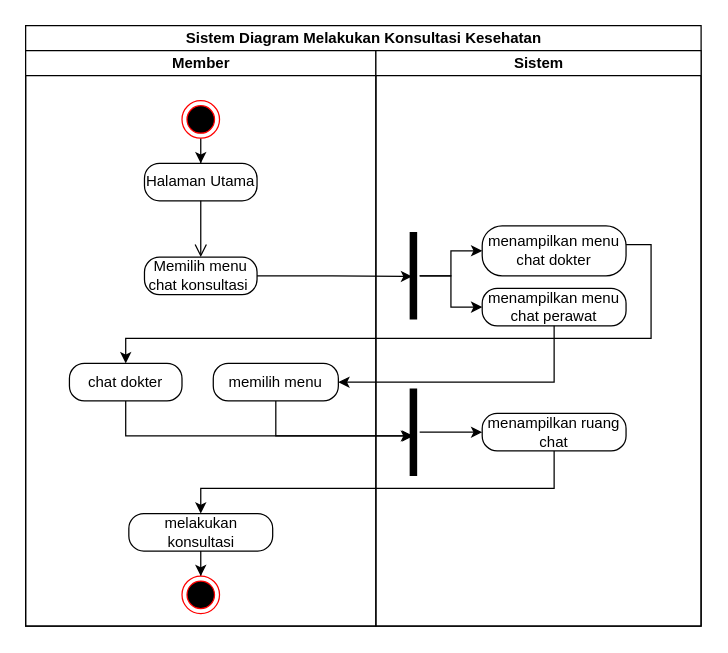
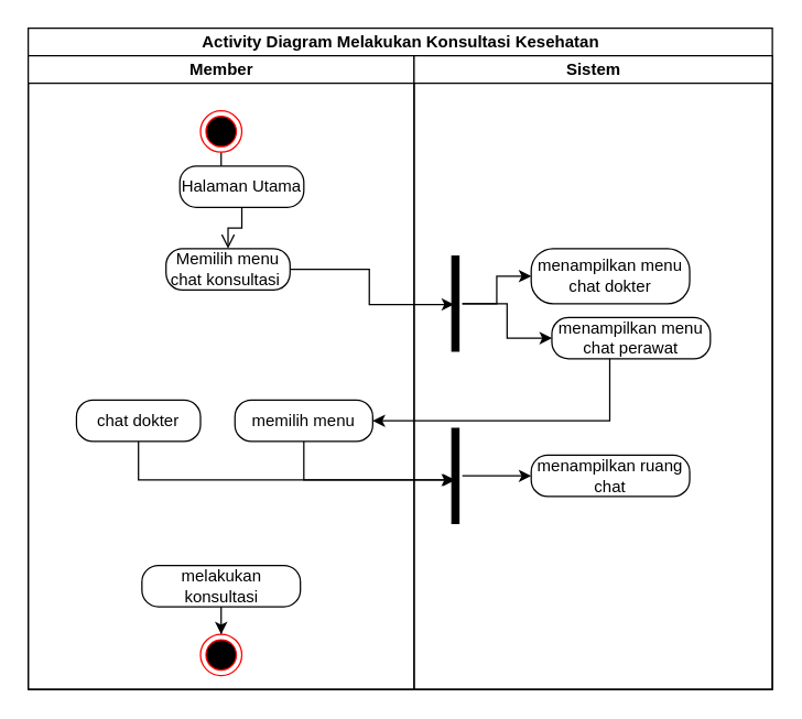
  <mxCell id="0" />
  <mxCell id="1" parent="0" />
- <mxCell id="2" value="Sistem Diagram Melakukan Konsultasi Kesehatan" style="swimlane;childLayout=stackLayout;resizeParent=1;resizeParentMax=0;startSize=20;html=1;" vertex="1" parent="1"><mxGeometry x="20" y="20" width="540" height="480" as="geometry" /></mxCell>
+ <mxCell id="2" value="Activity Diagram Melakukan Konsultasi Kesehatan" style="swimlane;childLayout=stackLayout;resizeParent=1;resizeParentMax=0;startSize=20;html=1;" vertex="1" parent="1"><mxGeometry x="20" y="20" width="540" height="480" as="geometry" /></mxCell>
  <mxCell id="3" value="Member" style="swimlane;startSize=20;html=1;" vertex="1" parent="2"><mxGeometry y="20" width="280" height="460" as="geometry" /></mxCell>
  <mxCell id="4" value="" style="edgeStyle=orthogonalEdgeStyle;rounded=0;orthogonalLoop=1;jettySize=auto;html=1;" edge="1" parent="3" source="5" target="6"><mxGeometry relative="1" as="geometry" /></mxCell>
  <mxCell id="5" value="" style="ellipse;html=1;shape=endState;fillColor=#000000;strokeColor=#ff0000;" vertex="1" parent="3"><mxGeometry x="125.0" y="40" width="30" height="30" as="geometry" /></mxCell>
- <mxCell id="6" value="Halaman Utama" style="rounded=1;whiteSpace=wrap;html=1;arcSize=40;fontColor=#000000;fillColor=default;strokeColor=default;" vertex="1" parent="3"><mxGeometry x="95.0" y="90" width="90" height="30" as="geometry" /></mxCell>
+ <mxCell id="6" value="Halaman Utama" style="rounded=1;whiteSpace=wrap;html=1;arcSize=40;fontColor=#000000;fillColor=default;strokeColor=default;" vertex="1" parent="3"><mxGeometry x="110" y="80" width="90" height="30" as="geometry" /></mxCell>
  <mxCell id="7" value="" style="edgeStyle=orthogonalEdgeStyle;html=1;verticalAlign=bottom;endArrow=open;endSize=8;strokeColor=default;rounded=0;entryX=0.5;entryY=0;entryDx=0;entryDy=0;" edge="1" source="6" parent="3" target="8"><mxGeometry relative="1" as="geometry"><mxPoint x="140.0" y="160" as="targetPoint" /></mxGeometry></mxCell>
- <mxCell id="8" value="Memilih menu chat konsultasi&amp;nbsp;" style="rounded=1;whiteSpace=wrap;html=1;arcSize=40;fontColor=#000000;fillColor=default;strokeColor=default;" vertex="1" parent="3"><mxGeometry x="95.0" y="165" width="90" height="30" as="geometry" /></mxCell>
+ <mxCell id="8" value="Memilih menu chat konsultasi&amp;nbsp;" style="rounded=1;whiteSpace=wrap;html=1;arcSize=40;fontColor=#000000;fillColor=default;strokeColor=default;" vertex="1" parent="3"><mxGeometry x="100" y="140" width="90" height="30" as="geometry" /></mxCell>
  <mxCell id="9" value="chat dokter" style="rounded=1;whiteSpace=wrap;html=1;arcSize=40;fontColor=#000000;fillColor=default;strokeColor=default;" vertex="1" parent="3"><mxGeometry x="35.0" y="250" width="90" height="30" as="geometry" /></mxCell>
  <mxCell id="10" value="memilih menu" style="rounded=1;whiteSpace=wrap;html=1;arcSize=40;fontColor=#000000;fillColor=default;strokeColor=default;" vertex="1" parent="3"><mxGeometry x="150" y="250" width="100" height="30" as="geometry" /></mxCell>
  <mxCell id="11" value="" style="edgeStyle=orthogonalEdgeStyle;rounded=0;orthogonalLoop=1;jettySize=auto;html=1;strokeColor=default;" edge="1" parent="3" source="12" target="13"><mxGeometry relative="1" as="geometry" /></mxCell>
  <mxCell id="12" value="melakukan konsultasi" style="rounded=1;whiteSpace=wrap;html=1;arcSize=40;fontColor=#000000;fillColor=default;strokeColor=default;" vertex="1" parent="3"><mxGeometry x="82.5" y="370" width="115" height="30" as="geometry" /></mxCell>
  <mxCell id="13" value="" style="ellipse;html=1;shape=endState;fillColor=#000000;strokeColor=#ff0000;" vertex="1" parent="3"><mxGeometry x="125.0" y="420" width="30" height="30" as="geometry" /></mxCell>
  <mxCell id="14" value="Sistem" style="swimlane;startSize=20;html=1;" vertex="1" parent="2"><mxGeometry x="280" y="20" width="260" height="460" as="geometry" /></mxCell>
  <mxCell id="15" value="menampilkan menu chat dokter" style="rounded=1;whiteSpace=wrap;html=1;arcSize=40;fontColor=#000000;fillColor=default;strokeColor=default;" vertex="1" parent="14"><mxGeometry x="85" y="140" width="115" height="40" as="geometry" /></mxCell>
- <mxCell id="16" value="menampilkan menu chat perawat" style="rounded=1;whiteSpace=wrap;html=1;arcSize=40;fontColor=#000000;fillColor=default;strokeColor=default;" vertex="1" parent="14"><mxGeometry x="85" y="190" width="115" height="30" as="geometry" /></mxCell>
+ <mxCell id="16" value="menampilkan menu chat perawat" style="rounded=1;whiteSpace=wrap;html=1;arcSize=40;fontColor=#000000;fillColor=default;strokeColor=default;" vertex="1" parent="14"><mxGeometry x="100" y="190" width="115" height="30" as="geometry" /></mxCell>
  <mxCell id="17" style="edgeStyle=orthogonalEdgeStyle;rounded=0;orthogonalLoop=1;jettySize=auto;html=1;entryX=0;entryY=0.5;entryDx=0;entryDy=0;strokeColor=default;" edge="1" parent="14" source="19" target="15"><mxGeometry relative="1" as="geometry" /></mxCell>
  <mxCell id="18" style="edgeStyle=orthogonalEdgeStyle;rounded=0;orthogonalLoop=1;jettySize=auto;html=1;entryX=0;entryY=0.5;entryDx=0;entryDy=0;strokeColor=default;" edge="1" parent="14" source="19" target="16"><mxGeometry relative="1" as="geometry" /></mxCell>
  <mxCell id="19" value="" style="shape=line;html=1;strokeWidth=6;strokeColor=default;fillColor=default;rotation=-90;" vertex="1" parent="14"><mxGeometry x="-5" y="175" width="70" height="10" as="geometry" /></mxCell>
  <mxCell id="20" value="menampilkan ruang chat" style="rounded=1;whiteSpace=wrap;html=1;arcSize=40;fontColor=#000000;fillColor=default;strokeColor=default;" vertex="1" parent="14"><mxGeometry x="85" y="290" width="115" height="30" as="geometry" /></mxCell>
  <mxCell id="21" style="edgeStyle=orthogonalEdgeStyle;rounded=0;orthogonalLoop=1;jettySize=auto;html=1;entryX=0;entryY=0.5;entryDx=0;entryDy=0;strokeColor=default;" edge="1" parent="14" source="22" target="20"><mxGeometry relative="1" as="geometry" /></mxCell>
  <mxCell id="22" value="" style="shape=line;html=1;strokeWidth=6;strokeColor=default;fillColor=default;rotation=-90;" vertex="1" parent="14"><mxGeometry x="-5" y="300" width="70" height="10" as="geometry" /></mxCell>
  <mxCell id="23" style="edgeStyle=orthogonalEdgeStyle;rounded=0;orthogonalLoop=1;jettySize=auto;html=1;entryX=0.492;entryY=0.394;entryDx=0;entryDy=0;entryPerimeter=0;strokeColor=default;" edge="1" parent="2" source="8" target="19"><mxGeometry relative="1" as="geometry" /></mxCell>
- <mxCell id="24" style="edgeStyle=orthogonalEdgeStyle;rounded=0;orthogonalLoop=1;jettySize=auto;html=1;entryX=0.5;entryY=0;entryDx=0;entryDy=0;strokeColor=default;" edge="1" parent="2" source="15" target="9"><mxGeometry relative="1" as="geometry"><Array as="points"><mxPoint x="500" y="175" /><mxPoint x="500" y="250" /><mxPoint x="80" y="250" /></Array></mxGeometry></mxCell>
  <mxCell id="25" style="edgeStyle=orthogonalEdgeStyle;rounded=0;orthogonalLoop=1;jettySize=auto;html=1;entryX=1;entryY=0.5;entryDx=0;entryDy=0;strokeColor=default;" edge="1" parent="2" source="16" target="10"><mxGeometry relative="1" as="geometry"><Array as="points"><mxPoint x="422" y="285" /></Array></mxGeometry></mxCell>
  <mxCell id="26" style="edgeStyle=orthogonalEdgeStyle;rounded=0;orthogonalLoop=1;jettySize=auto;html=1;strokeColor=default;" edge="1" parent="2" source="9"><mxGeometry relative="1" as="geometry"><mxPoint x="310.0" y="328" as="targetPoint" /><Array as="points"><mxPoint x="80" y="328" /></Array></mxGeometry></mxCell>
  <mxCell id="27" style="edgeStyle=orthogonalEdgeStyle;rounded=0;orthogonalLoop=1;jettySize=auto;html=1;entryX=0.457;entryY=0.39;entryDx=0;entryDy=0;entryPerimeter=0;strokeColor=default;" edge="1" parent="2" source="10" target="22"><mxGeometry relative="1" as="geometry"><Array as="points"><mxPoint x="200" y="328" /></Array></mxGeometry></mxCell>
- <mxCell id="28" style="edgeStyle=orthogonalEdgeStyle;rounded=0;orthogonalLoop=1;jettySize=auto;html=1;entryX=0.5;entryY=0;entryDx=0;entryDy=0;strokeColor=default;" edge="1" parent="2" source="20" target="12"><mxGeometry relative="1" as="geometry"><Array as="points"><mxPoint x="422" y="370" /><mxPoint x="140" y="370" /></Array></mxGeometry></mxCell>
